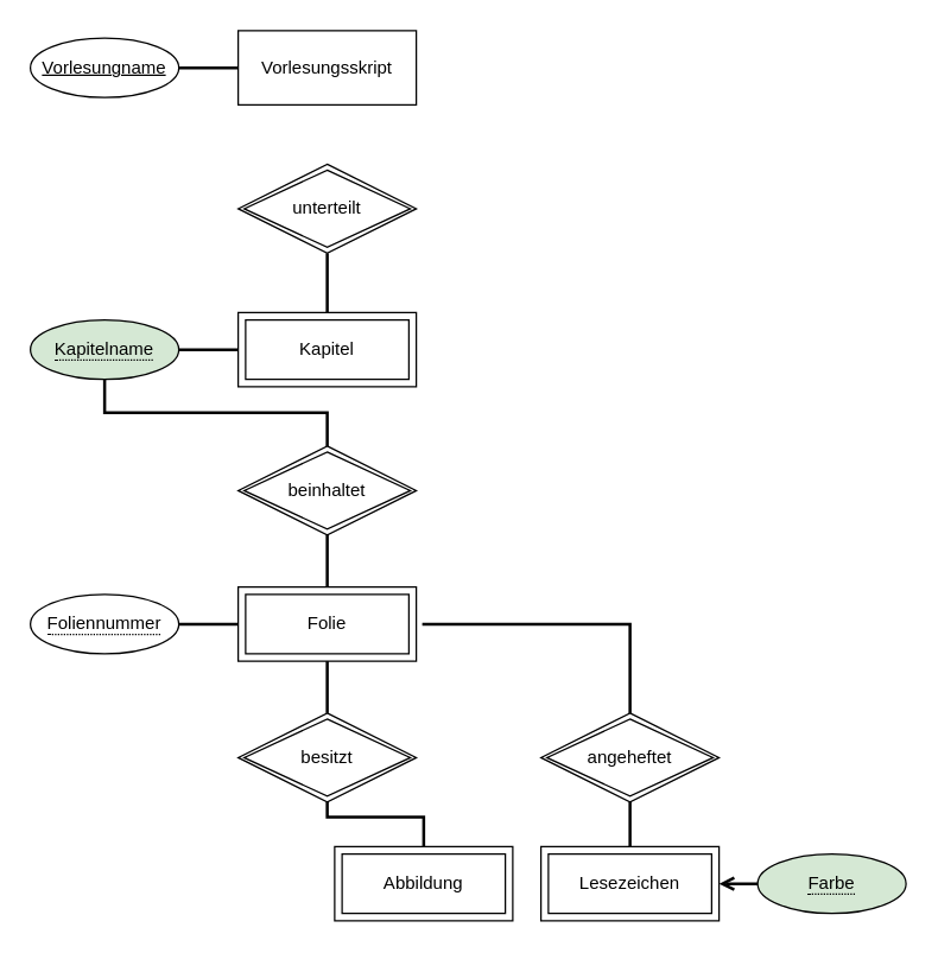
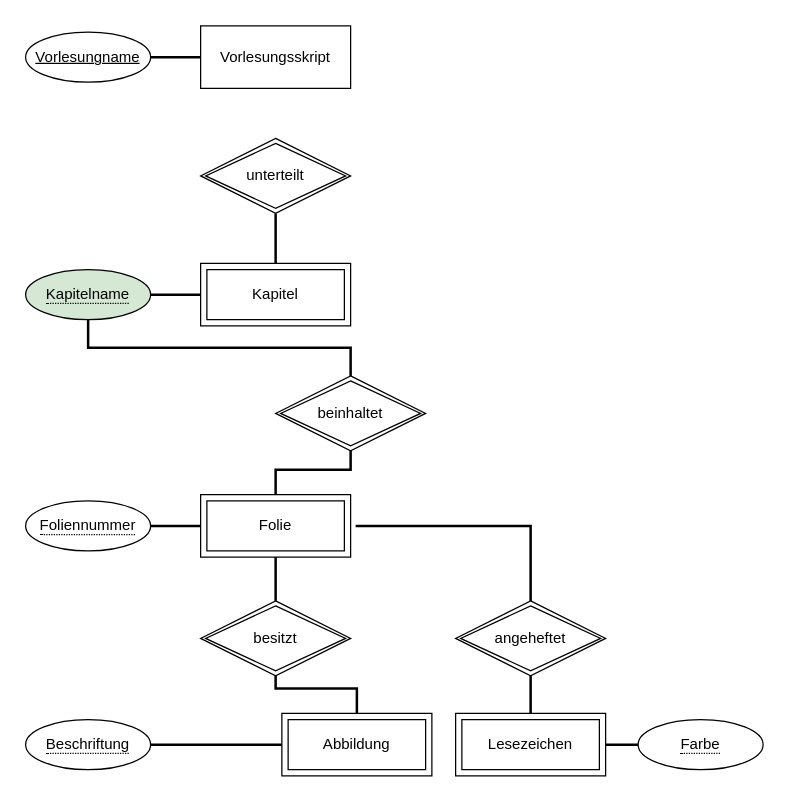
  <mxCell id="0" />
  <mxCell id="1" parent="0" />
  <mxCell id="2" style="edgeStyle=orthogonalEdgeStyle;rounded=0;orthogonalLoop=1;jettySize=auto;html=1;exitX=0.5;exitY=0;exitDx=0;exitDy=0;endArrow=none;endFill=0;strokeWidth=2;" edge="1" parent="1" source="3" target="23"><mxGeometry relative="1" as="geometry" /></mxCell>
- <mxCell id="3" value="beinhaltet" style="shape=rhombus;double=1;perimeter=rhombusPerimeter;whiteSpace=wrap;html=1;align=center;" vertex="1" parent="1"><mxGeometry x="160" y="300" width="120" height="60" as="geometry" /></mxCell>
+ <mxCell id="3" value="beinhaltet" style="shape=rhombus;double=1;perimeter=rhombusPerimeter;whiteSpace=wrap;html=1;align=center;" vertex="1" parent="1"><mxGeometry x="220" y="300" width="120" height="60" as="geometry" /></mxCell>
  <mxCell id="4" style="edgeStyle=orthogonalEdgeStyle;rounded=0;orthogonalLoop=1;jettySize=auto;html=1;exitX=0.5;exitY=0;exitDx=0;exitDy=0;entryX=0.5;entryY=1;entryDx=0;entryDy=0;endArrow=none;endFill=0;strokeWidth=2;" edge="1" parent="1" source="6" target="3"><mxGeometry relative="1" as="geometry" /></mxCell>
  <mxCell id="5" style="edgeStyle=orthogonalEdgeStyle;rounded=0;orthogonalLoop=1;jettySize=auto;html=1;entryX=1;entryY=0.5;entryDx=0;entryDy=0;endArrow=none;endFill=0;strokeWidth=2;" edge="1" parent="1" source="6" target="21"><mxGeometry relative="1" as="geometry" /></mxCell>
  <mxCell id="6" value="Folie" style="shape=ext;margin=3;double=1;whiteSpace=wrap;html=1;align=center;" vertex="1" parent="1"><mxGeometry x="160" y="395" width="120" height="50" as="geometry" /></mxCell>
  <mxCell id="7" style="edgeStyle=orthogonalEdgeStyle;rounded=0;orthogonalLoop=1;jettySize=auto;html=1;entryX=1;entryY=0.5;entryDx=0;entryDy=0;endArrow=none;endFill=0;strokeWidth=2;" edge="1" parent="1" source="9" target="23"><mxGeometry relative="1" as="geometry" /></mxCell>
  <mxCell id="8" style="edgeStyle=orthogonalEdgeStyle;rounded=0;orthogonalLoop=1;jettySize=auto;html=1;endArrow=none;endFill=0;strokeWidth=2;" edge="1" parent="1" source="9"><mxGeometry relative="1" as="geometry"><mxPoint x="220" y="170" as="targetPoint" /></mxGeometry></mxCell>
  <mxCell id="9" value="Kapitel" style="shape=ext;margin=3;double=1;whiteSpace=wrap;html=1;align=center;" vertex="1" parent="1"><mxGeometry x="160" y="210" width="120" height="50" as="geometry" /></mxCell>
  <mxCell id="10" style="edgeStyle=orthogonalEdgeStyle;rounded=0;orthogonalLoop=1;jettySize=auto;html=1;entryX=1;entryY=0.5;entryDx=0;entryDy=0;endArrow=none;endFill=0;strokeWidth=2;" edge="1" parent="1" source="11" target="27"><mxGeometry relative="1" as="geometry" /></mxCell>
  <mxCell id="11" value="Vorlesungsskript" style="whiteSpace=wrap;html=1;align=center;" vertex="1" parent="1"><mxGeometry x="160" y="20" width="120" height="50" as="geometry" /></mxCell>
  <mxCell id="12" style="edgeStyle=orthogonalEdgeStyle;rounded=0;orthogonalLoop=1;jettySize=auto;html=1;exitX=0.5;exitY=0;exitDx=0;exitDy=0;entryX=0.5;entryY=1;entryDx=0;entryDy=0;endArrow=none;endFill=0;strokeWidth=2;" edge="1" parent="1" source="14" target="16"><mxGeometry relative="1" as="geometry" /></mxCell>
+ <mxCell id="13" style="edgeStyle=orthogonalEdgeStyle;rounded=0;orthogonalLoop=1;jettySize=auto;html=1;entryX=1;entryY=0.5;entryDx=0;entryDy=0;endArrow=none;endFill=0;strokeWidth=2;" edge="1" parent="1" source="14" target="22"><mxGeometry relative="1" as="geometry" /></mxCell>
  <mxCell id="14" value="Abbildung" style="shape=ext;margin=3;double=1;whiteSpace=wrap;html=1;align=center;" vertex="1" parent="1"><mxGeometry x="225" y="570" width="120" height="50" as="geometry" /></mxCell>
  <mxCell id="15" style="edgeStyle=orthogonalEdgeStyle;rounded=0;orthogonalLoop=1;jettySize=auto;html=1;exitX=0.5;exitY=0;exitDx=0;exitDy=0;entryX=0.5;entryY=1;entryDx=0;entryDy=0;endArrow=none;endFill=0;strokeWidth=2;" edge="1" parent="1" source="16" target="6"><mxGeometry relative="1" as="geometry" /></mxCell>
  <mxCell id="16" value="besitzt" style="shape=rhombus;double=1;perimeter=rhombusPerimeter;whiteSpace=wrap;html=1;align=center;" vertex="1" parent="1"><mxGeometry x="160" y="480" width="120" height="60" as="geometry" /></mxCell>
  <mxCell id="17" style="edgeStyle=orthogonalEdgeStyle;rounded=0;orthogonalLoop=1;jettySize=auto;html=1;entryX=1;entryY=0.5;entryDx=0;entryDy=0;endArrow=none;endFill=0;strokeWidth=2;" edge="1" parent="1" source="18"><mxGeometry relative="1" as="geometry"><mxPoint x="284" y="420" as="targetPoint" /><Array as="points"><mxPoint x="424" y="420" /></Array></mxGeometry></mxCell>
  <mxCell id="18" value="angeheftet" style="shape=rhombus;double=1;perimeter=rhombusPerimeter;whiteSpace=wrap;html=1;align=center;" vertex="1" parent="1"><mxGeometry x="364" y="480" width="120" height="60" as="geometry" /></mxCell>
  <mxCell id="19" style="edgeStyle=orthogonalEdgeStyle;rounded=0;orthogonalLoop=1;jettySize=auto;html=1;exitX=0.5;exitY=0;exitDx=0;exitDy=0;entryX=0.5;entryY=1;entryDx=0;entryDy=0;endArrow=none;endFill=0;strokeWidth=2;" edge="1" parent="1" source="20" target="18"><mxGeometry relative="1" as="geometry" /></mxCell>
  <mxCell id="20" value="Lesezeichen" style="shape=ext;margin=3;double=1;whiteSpace=wrap;html=1;align=center;" vertex="1" parent="1"><mxGeometry x="364" y="570" width="120" height="50" as="geometry" /></mxCell>
  <mxCell id="21" value="&lt;span style=&quot;border-bottom: 1px dotted&quot;&gt;Foliennummer&lt;/span&gt;" style="ellipse;whiteSpace=wrap;html=1;align=center;" vertex="1" parent="1"><mxGeometry x="20" y="400" width="100" height="40" as="geometry" /></mxCell>
+ <mxCell id="22" value="&lt;span style=&quot;border-bottom: 1px dotted&quot;&gt;Beschriftung&lt;/span&gt;" style="ellipse;whiteSpace=wrap;html=1;align=center;" vertex="1" parent="1"><mxGeometry x="20" y="575" width="100" height="40" as="geometry" /></mxCell>
  <mxCell id="23" value="&lt;span style=&quot;border-bottom: 1px dotted&quot;&gt;Kapitelname&lt;/span&gt;" style="ellipse;whiteSpace=wrap;html=1;align=center;fillColor=#d5e8d4;" vertex="1" parent="1"><mxGeometry x="20" y="215" width="100" height="40" as="geometry" /></mxCell>
  <mxCell id="24" value="unterteilt" style="shape=rhombus;double=1;perimeter=rhombusPerimeter;whiteSpace=wrap;html=1;align=center;" vertex="1" parent="1"><mxGeometry x="160" y="110" width="120" height="60" as="geometry" /></mxCell>
- <mxCell id="25" style="edgeStyle=orthogonalEdgeStyle;rounded=0;orthogonalLoop=1;jettySize=auto;html=1;entryX=1;entryY=0.5;entryDx=0;entryDy=0;endArrow=open;endFill=0;strokeWidth=2;" edge="1" parent="1" source="26" target="20"><mxGeometry relative="1" as="geometry" /></mxCell>
- <mxCell id="26" value="&lt;span style=&quot;border-bottom: 1px dotted&quot;&gt;Farbe&lt;/span&gt;" style="ellipse;whiteSpace=wrap;html=1;align=center;fillColor=#d5e8d4;" vertex="1" parent="1"><mxGeometry x="510" y="575" width="100" height="40" as="geometry" /></mxCell>
+ <mxCell id="25" style="edgeStyle=orthogonalEdgeStyle;rounded=0;orthogonalLoop=1;jettySize=auto;html=1;entryX=1;entryY=0.5;entryDx=0;entryDy=0;endArrow=none;endFill=0;strokeWidth=2;" edge="1" parent="1" source="26" target="20"><mxGeometry relative="1" as="geometry" /></mxCell>
+ <mxCell id="26" value="&lt;span style=&quot;border-bottom: 1px dotted&quot;&gt;Farbe&lt;/span&gt;" style="ellipse;whiteSpace=wrap;html=1;align=center;" vertex="1" parent="1"><mxGeometry x="510" y="575" width="100" height="40" as="geometry" /></mxCell>
  <mxCell id="27" value="Vorlesungname" style="ellipse;whiteSpace=wrap;html=1;align=center;fontStyle=4;" vertex="1" parent="1"><mxGeometry x="20" y="25" width="100" height="40" as="geometry" /></mxCell>
